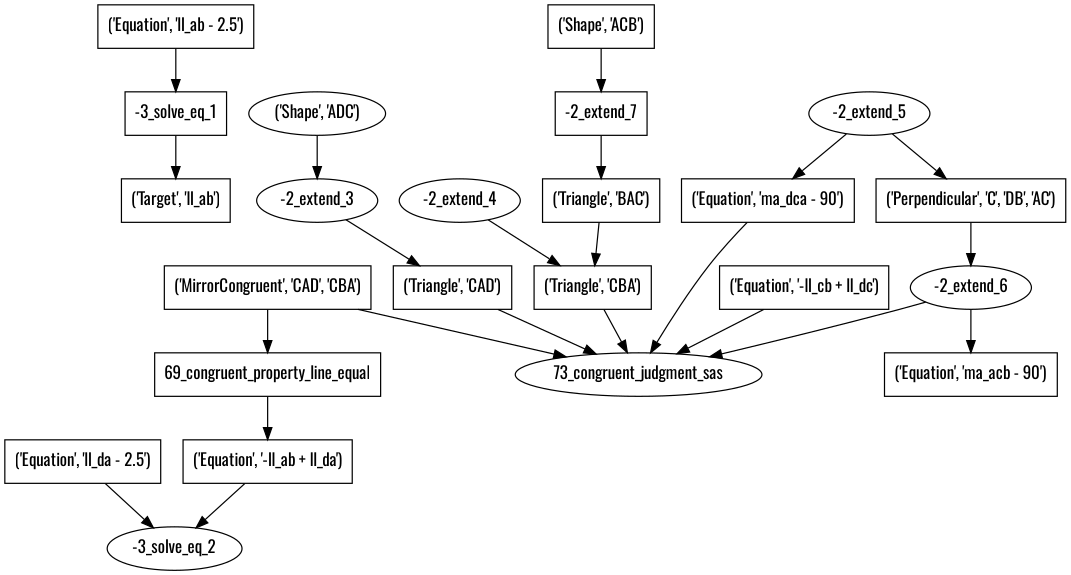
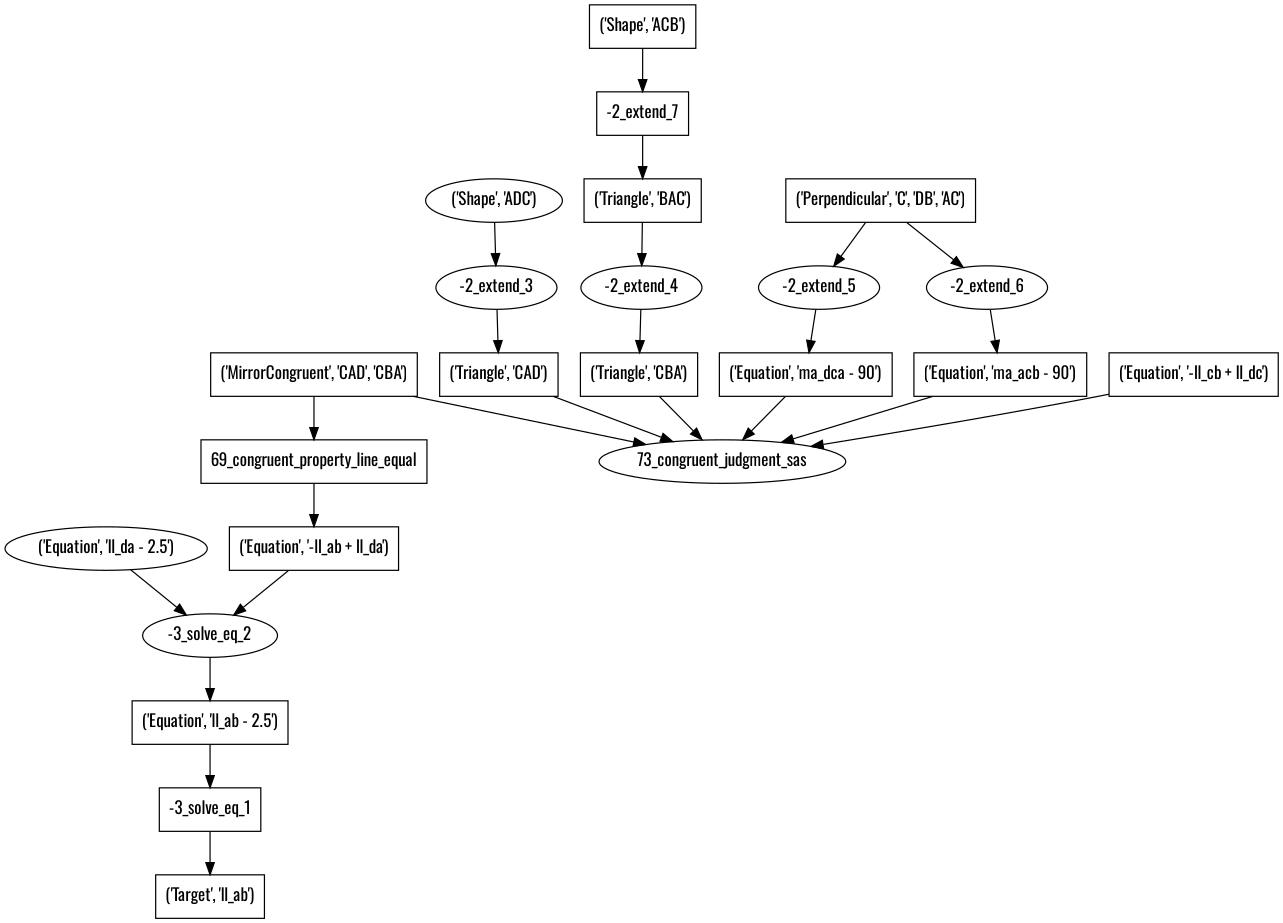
  digraph {
    fontname=Oswald
    node [fontname=Oswald shape=box]
    edge [fontname=Oswald]
    n1 [label="('Target', 'll_ab')"]
    n2 [label="-3_solve_eq_1"]
    n3 [label="('Equation', 'll_ab - 2.5')"]
    n4 [label="-3_solve_eq_2" shape=""]
-   n5 [label="('Equation', 'll_da - 2.5')"]
+   n5 [label="('Equation', 'll_da - 2.5')" shape=ellipse]
    n6 [label="('Equation', '-ll_ab + ll_da')"]
    n7 [label="69_congruent_property_line_equal"]
    n8 [label="('MirrorCongruent', 'CAD', 'CBA')"]
    n9 [label="73_congruent_judgment_sas" shape=""]
    n10 [label="('Triangle', 'CAD')"]
    n11 [label="('Triangle', 'CBA')"]
    n12 [label="('Equation', 'ma_dca - 90')"]
    n13 [label="('Equation', 'ma_acb - 90')"]
    n14 [label="('Equation', '-ll_cb + ll_dc')"]
    n15 [label="-2_extend_3" shape=""]
    n16 [label="('Shape', 'ADC')" shape=ellipse]
    n17 [label="-2_extend_4" shape=""]
    n18 [label="('Triangle', 'BAC')"]
    n19 [label="-2_extend_5" shape=""]
    n20 [label="('Perpendicular', 'C', 'DB', 'AC')"]
    n21 [label="-2_extend_6" shape=""]
    n22 [label="-2_extend_7"]
    n23 [label="('Shape', 'ACB')"]
    n2 -> n1
    n3 -> n2
+   n4 -> n3
    n5 -> n4
    n6 -> n4
    n7 -> n6
    n8 -> n7
    n8 -> n9
    n10 -> n9
    n11 -> n9
    n12 -> n9
-   n21 -> n9
+   n13 -> n9
    n14 -> n9
    n15 -> n10
    n16 -> n15
    n17 -> n11
-   n18 -> n11
+   n18 -> n17
    n19 -> n12
-   n19 -> n20
+   n20 -> n19
    n20 -> n21
    n21 -> n13
    n22 -> n18
    n23 -> n22
  }
